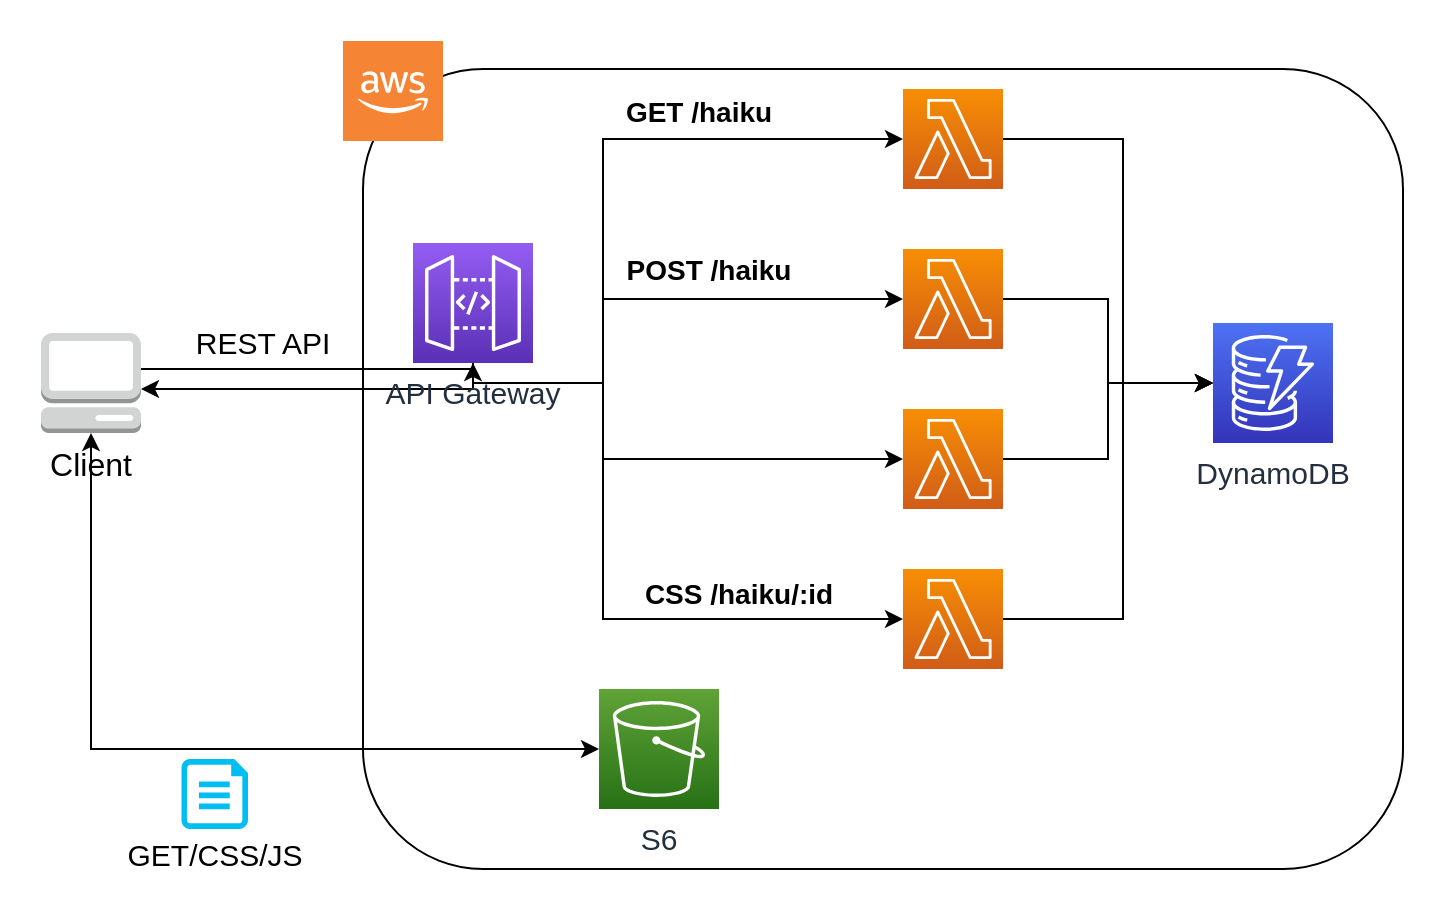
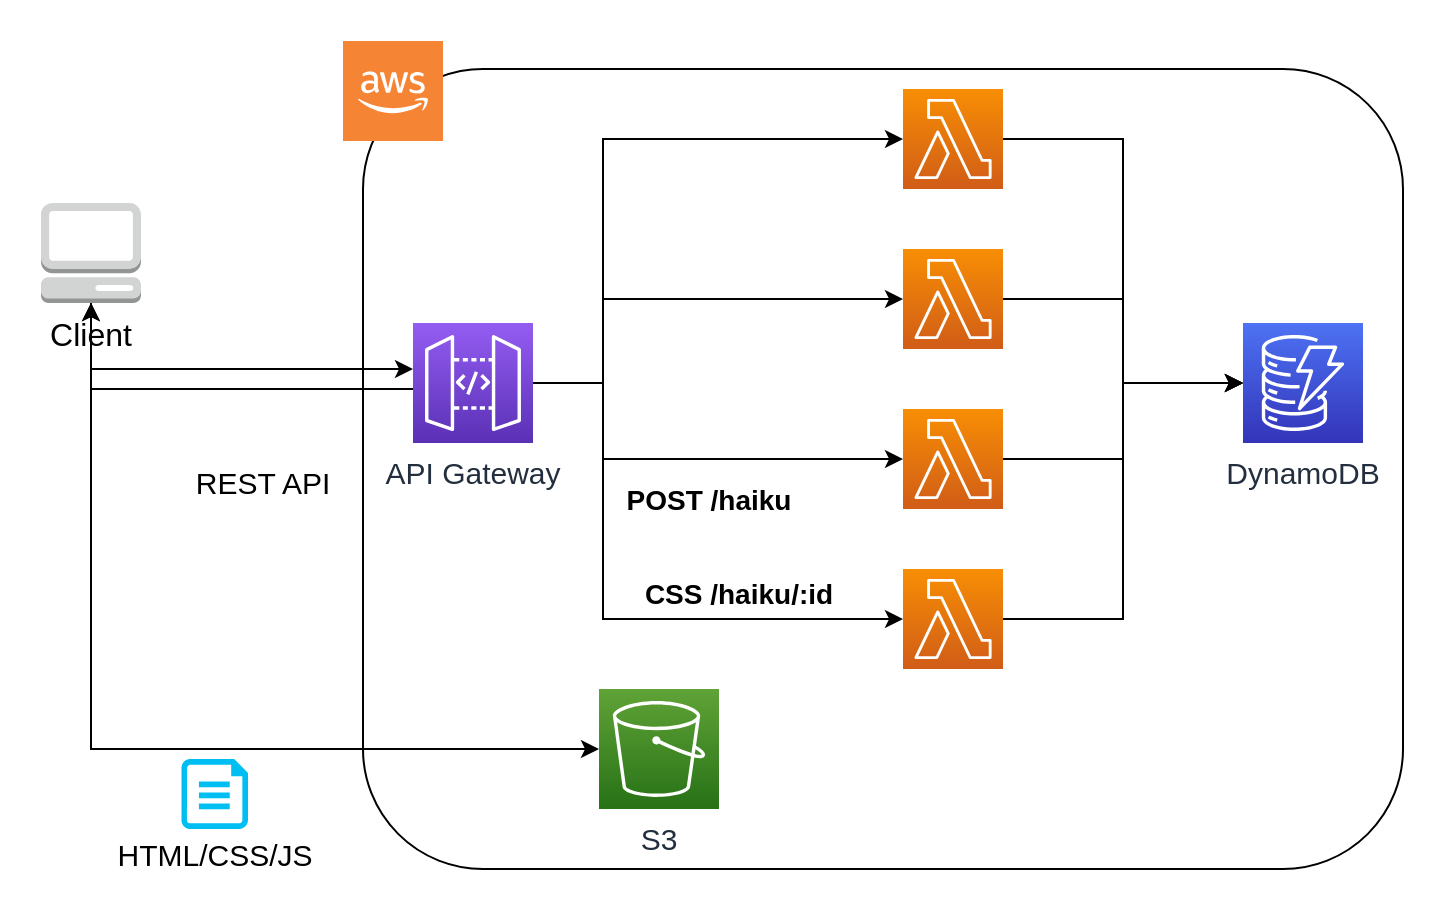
  <mxCell id="0" />
  <mxCell id="1" parent="0" />
  <mxCell id="2" value="" style="rounded=1;whiteSpace=wrap;html=1;fontSize=15;fillColor=none;" parent="1" vertex="1"><mxGeometry x="181" y="34" width="520" height="400" as="geometry" /></mxCell>
  <mxCell id="3" style="edgeStyle=orthogonalEdgeStyle;rounded=0;orthogonalLoop=1;jettySize=auto;html=1;fontSize=15;" parent="1" source="5" target="12" edge="1"><mxGeometry relative="1" as="geometry"><Array as="points"><mxPoint x="141" y="184" /><mxPoint x="141" y="184" /></Array></mxGeometry></mxCell>
  <mxCell id="4" style="edgeStyle=orthogonalEdgeStyle;rounded=0;orthogonalLoop=1;jettySize=auto;html=1;startArrow=classic;startFill=1;" edge="1" parent="1" source="5" target="26"><mxGeometry relative="1" as="geometry"><Array as="points"><mxPoint x="45" y="374" /></Array></mxGeometry></mxCell>
- <mxCell id="5" value="Client" style="outlineConnect=0;dashed=0;verticalLabelPosition=bottom;verticalAlign=top;align=center;html=1;shape=mxgraph.aws3.management_console;fillColor=#D2D3D3;gradientColor=none;aspect=fixed;fontSize=16;" parent="1" vertex="1"><mxGeometry x="20" y="166" width="50" height="50" as="geometry" /></mxCell>
+ <mxCell id="5" value="Client" style="outlineConnect=0;dashed=0;verticalLabelPosition=bottom;verticalAlign=top;align=center;html=1;shape=mxgraph.aws3.management_console;fillColor=#D2D3D3;gradientColor=none;aspect=fixed;fontSize=16;" parent="1" vertex="1"><mxGeometry x="20" y="101" width="50" height="50" as="geometry" /></mxCell>
  <mxCell id="6" value="" style="outlineConnect=0;dashed=0;verticalLabelPosition=bottom;verticalAlign=top;align=center;html=1;shape=mxgraph.aws3.cloud_2;fillColor=#F58534;gradientColor=none;strokeColor=#4D4D4D;strokeWidth=1;fontSize=16;aspect=fixed;" parent="1" vertex="1"><mxGeometry x="171" y="20" width="50" height="50" as="geometry" /></mxCell>
  <mxCell id="7" style="edgeStyle=orthogonalEdgeStyle;rounded=0;orthogonalLoop=1;jettySize=auto;html=1;fontSize=15;" parent="1" source="12" target="14" edge="1"><mxGeometry relative="1" as="geometry"><Array as="points"><mxPoint x="301" y="191" /><mxPoint x="301" y="69" /></Array></mxGeometry></mxCell>
  <mxCell id="8" style="edgeStyle=orthogonalEdgeStyle;rounded=0;orthogonalLoop=1;jettySize=auto;html=1;fontSize=15;" parent="1" source="12" target="17" edge="1"><mxGeometry relative="1" as="geometry"><Array as="points"><mxPoint x="301" y="191" /><mxPoint x="301" y="149" /></Array></mxGeometry></mxCell>
  <mxCell id="9" style="edgeStyle=orthogonalEdgeStyle;rounded=0;orthogonalLoop=1;jettySize=auto;html=1;fontSize=15;" parent="1" source="12" target="19" edge="1"><mxGeometry relative="1" as="geometry"><Array as="points"><mxPoint x="301" y="191" /><mxPoint x="301" y="229" /></Array></mxGeometry></mxCell>
  <mxCell id="10" style="edgeStyle=orthogonalEdgeStyle;rounded=0;orthogonalLoop=1;jettySize=auto;html=1;fontSize=15;" parent="1" source="12" target="21" edge="1"><mxGeometry relative="1" as="geometry"><Array as="points"><mxPoint x="301" y="191" /><mxPoint x="301" y="309" /></Array></mxGeometry></mxCell>
  <mxCell id="11" style="edgeStyle=orthogonalEdgeStyle;rounded=0;orthogonalLoop=1;jettySize=auto;html=1;fontSize=15;" parent="1" source="12" target="5" edge="1"><mxGeometry relative="1" as="geometry"><Array as="points"><mxPoint x="141" y="194" /><mxPoint x="141" y="194" /></Array></mxGeometry></mxCell>
- <mxCell id="12" value="API Gateway" style="outlineConnect=0;fontColor=#232F3E;gradientColor=#945DF2;gradientDirection=north;fillColor=#5A30B5;strokeColor=#ffffff;dashed=0;verticalLabelPosition=bottom;verticalAlign=top;align=center;html=1;fontSize=15;fontStyle=0;aspect=fixed;shape=mxgraph.aws4.resourceIcon;resIcon=mxgraph.aws4.api_gateway;" parent="1" vertex="1"><mxGeometry x="206" y="121" width="60" height="60" as="geometry" /></mxCell>
+ <mxCell id="12" value="API Gateway" style="outlineConnect=0;fontColor=#232F3E;gradientColor=#945DF2;gradientDirection=north;fillColor=#5A30B5;strokeColor=#ffffff;dashed=0;verticalLabelPosition=bottom;verticalAlign=top;align=center;html=1;fontSize=15;fontStyle=0;aspect=fixed;shape=mxgraph.aws4.resourceIcon;resIcon=mxgraph.aws4.api_gateway;" parent="1" vertex="1"><mxGeometry x="206" y="161" width="60" height="60" as="geometry" /></mxCell>
  <mxCell id="13" style="edgeStyle=orthogonalEdgeStyle;rounded=0;orthogonalLoop=1;jettySize=auto;html=1;fontSize=14;" parent="1" source="14" target="24" edge="1"><mxGeometry relative="1" as="geometry"><Array as="points"><mxPoint x="561" y="69" /><mxPoint x="561" y="191" /></Array></mxGeometry></mxCell>
  <mxCell id="14" value="" style="outlineConnect=0;fontColor=#232F3E;gradientColor=#F78E04;gradientDirection=north;fillColor=#D05C17;strokeColor=#ffffff;dashed=0;verticalLabelPosition=bottom;verticalAlign=top;align=center;html=1;fontSize=12;fontStyle=0;aspect=fixed;shape=mxgraph.aws4.resourceIcon;resIcon=mxgraph.aws4.lambda;" parent="1" vertex="1"><mxGeometry x="451" y="44" width="50" height="50" as="geometry" /></mxCell>
- <mxCell id="15" value="GET /haiku" style="text;html=1;align=center;verticalAlign=middle;resizable=0;points=[];autosize=1;fontSize=14;fontStyle=1" parent="1" vertex="1"><mxGeometry x="304" y="46" width="90" height="20" as="geometry" /></mxCell>
  <mxCell id="16" style="edgeStyle=orthogonalEdgeStyle;rounded=0;orthogonalLoop=1;jettySize=auto;html=1;fontSize=14;" parent="1" source="17" target="24" edge="1"><mxGeometry relative="1" as="geometry" /></mxCell>
  <mxCell id="17" value="" style="outlineConnect=0;fontColor=#232F3E;gradientColor=#F78E04;gradientDirection=north;fillColor=#D05C17;strokeColor=#ffffff;dashed=0;verticalLabelPosition=bottom;verticalAlign=top;align=center;html=1;fontSize=12;fontStyle=0;aspect=fixed;shape=mxgraph.aws4.resourceIcon;resIcon=mxgraph.aws4.lambda;" parent="1" vertex="1"><mxGeometry x="451" y="124" width="50" height="50" as="geometry" /></mxCell>
  <mxCell id="18" style="edgeStyle=orthogonalEdgeStyle;rounded=0;orthogonalLoop=1;jettySize=auto;html=1;fontSize=14;" parent="1" source="19" target="24" edge="1"><mxGeometry relative="1" as="geometry" /></mxCell>
  <mxCell id="19" value="" style="outlineConnect=0;fontColor=#232F3E;gradientColor=#F78E04;gradientDirection=north;fillColor=#D05C17;strokeColor=#ffffff;dashed=0;verticalLabelPosition=bottom;verticalAlign=top;align=center;html=1;fontSize=12;fontStyle=0;aspect=fixed;shape=mxgraph.aws4.resourceIcon;resIcon=mxgraph.aws4.lambda;" parent="1" vertex="1"><mxGeometry x="451" y="204" width="50" height="50" as="geometry" /></mxCell>
  <mxCell id="20" style="edgeStyle=orthogonalEdgeStyle;rounded=0;orthogonalLoop=1;jettySize=auto;html=1;fontSize=14;" parent="1" source="21" target="24" edge="1"><mxGeometry relative="1" as="geometry"><Array as="points"><mxPoint x="561" y="309" /><mxPoint x="561" y="191" /></Array></mxGeometry></mxCell>
  <mxCell id="21" value="" style="outlineConnect=0;fontColor=#232F3E;gradientColor=#F78E04;gradientDirection=north;fillColor=#D05C17;strokeColor=#ffffff;dashed=0;verticalLabelPosition=bottom;verticalAlign=top;align=center;html=1;fontSize=12;fontStyle=0;aspect=fixed;shape=mxgraph.aws4.resourceIcon;resIcon=mxgraph.aws4.lambda;" parent="1" vertex="1"><mxGeometry x="451" y="284" width="50" height="50" as="geometry" /></mxCell>
- <mxCell id="22" value="POST /haiku" style="text;html=1;align=center;verticalAlign=middle;resizable=0;points=[];autosize=1;fontSize=14;fontStyle=1" parent="1" vertex="1"><mxGeometry x="304" y="125" width="100" height="20" as="geometry" /></mxCell>
+ <mxCell id="22" value="POST /haiku" style="text;html=1;align=center;verticalAlign=middle;resizable=0;points=[];autosize=1;fontSize=14;fontStyle=1" parent="1" vertex="1"><mxGeometry x="304" y="240" width="100" height="20" as="geometry" /></mxCell>
  <mxCell id="23" value="CSS /haiku/:id" style="text;html=1;align=center;verticalAlign=middle;resizable=0;points=[];autosize=1;fontSize=14;fontStyle=1" parent="1" vertex="1"><mxGeometry x="304" y="287" width="130" height="20" as="geometry" /></mxCell>
- <mxCell id="24" value="DynamoDB" style="outlineConnect=0;fontColor=#232F3E;gradientColor=#4D72F3;gradientDirection=north;fillColor=#3334B9;strokeColor=#ffffff;dashed=0;verticalLabelPosition=bottom;verticalAlign=top;align=center;html=1;fontSize=15;fontStyle=0;aspect=fixed;shape=mxgraph.aws4.resourceIcon;resIcon=mxgraph.aws4.dynamodb;" parent="1" vertex="1"><mxGeometry x="606" y="161" width="60" height="60" as="geometry" /></mxCell>
- <mxCell id="25" value="REST API" style="text;html=1;align=center;verticalAlign=middle;resizable=0;points=[];autosize=1;fontSize=15;" parent="1" vertex="1"><mxGeometry x="91" y="161" width="80" height="20" as="geometry" /></mxCell>
- <mxCell id="26" value="&lt;span style=&quot;font-size: 15px&quot;&gt;S6&lt;/span&gt;" style="outlineConnect=0;fontColor=#232F3E;gradientColor=#60A337;gradientDirection=north;fillColor=#277116;strokeColor=#ffffff;dashed=0;verticalLabelPosition=bottom;verticalAlign=top;align=center;html=1;fontSize=12;fontStyle=0;aspect=fixed;shape=mxgraph.aws4.resourceIcon;resIcon=mxgraph.aws4.s3;" vertex="1" parent="1"><mxGeometry x="299" y="344" width="60" height="60" as="geometry" /></mxCell>
+ <mxCell id="24" value="DynamoDB" style="outlineConnect=0;fontColor=#232F3E;gradientColor=#4D72F3;gradientDirection=north;fillColor=#3334B9;strokeColor=#ffffff;dashed=0;verticalLabelPosition=bottom;verticalAlign=top;align=center;html=1;fontSize=15;fontStyle=0;aspect=fixed;shape=mxgraph.aws4.resourceIcon;resIcon=mxgraph.aws4.dynamodb;" parent="1" vertex="1"><mxGeometry x="621" y="161" width="60" height="60" as="geometry" /></mxCell>
+ <mxCell id="25" value="REST API" style="text;html=1;align=center;verticalAlign=middle;resizable=0;points=[];autosize=1;fontSize=15;" parent="1" vertex="1"><mxGeometry x="91" y="231" width="80" height="20" as="geometry" /></mxCell>
+ <mxCell id="26" value="&lt;span style=&quot;font-size: 15px&quot;&gt;S3&lt;/span&gt;" style="outlineConnect=0;fontColor=#232F3E;gradientColor=#60A337;gradientDirection=north;fillColor=#277116;strokeColor=#ffffff;dashed=0;verticalLabelPosition=bottom;verticalAlign=top;align=center;html=1;fontSize=12;fontStyle=0;aspect=fixed;shape=mxgraph.aws4.resourceIcon;resIcon=mxgraph.aws4.s3;" vertex="1" parent="1"><mxGeometry x="299" y="344" width="60" height="60" as="geometry" /></mxCell>
  <mxCell id="27" value="" style="verticalLabelPosition=bottom;html=1;verticalAlign=top;align=center;strokeColor=none;fillColor=#00BEF2;shape=mxgraph.azure.cloud_services_configuration_file;pointerEvents=1;" vertex="1" parent="1"><mxGeometry x="90.25" y="379" width="33.25" height="35" as="geometry" /></mxCell>
- <mxCell id="28" value="GET/CSS/JS" style="text;html=1;align=center;verticalAlign=middle;resizable=0;points=[];autosize=1;fontSize=15;" vertex="1" parent="1"><mxGeometry x="51.88" y="417" width="110" height="20" as="geometry" /></mxCell>
+ <mxCell id="28" value="HTML/CSS/JS" style="text;html=1;align=center;verticalAlign=middle;resizable=0;points=[];autosize=1;fontSize=15;" vertex="1" parent="1"><mxGeometry x="51.88" y="417" width="110" height="20" as="geometry" /></mxCell>
